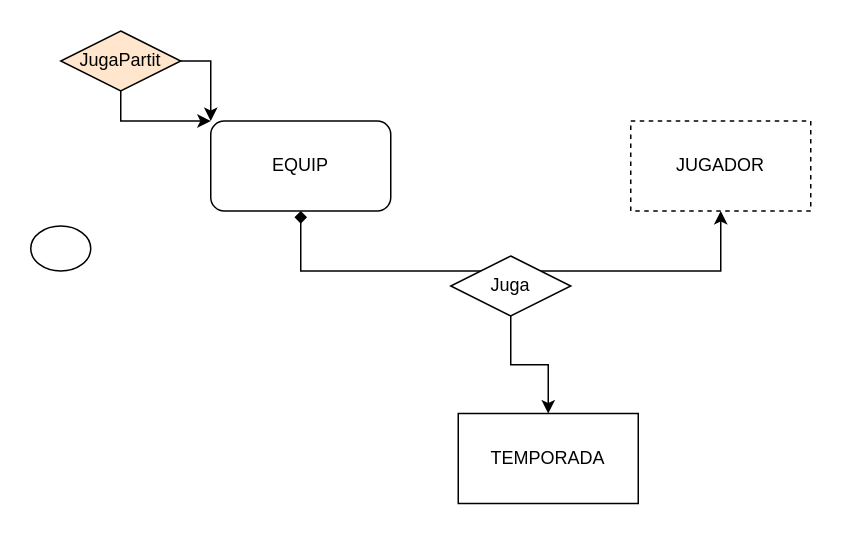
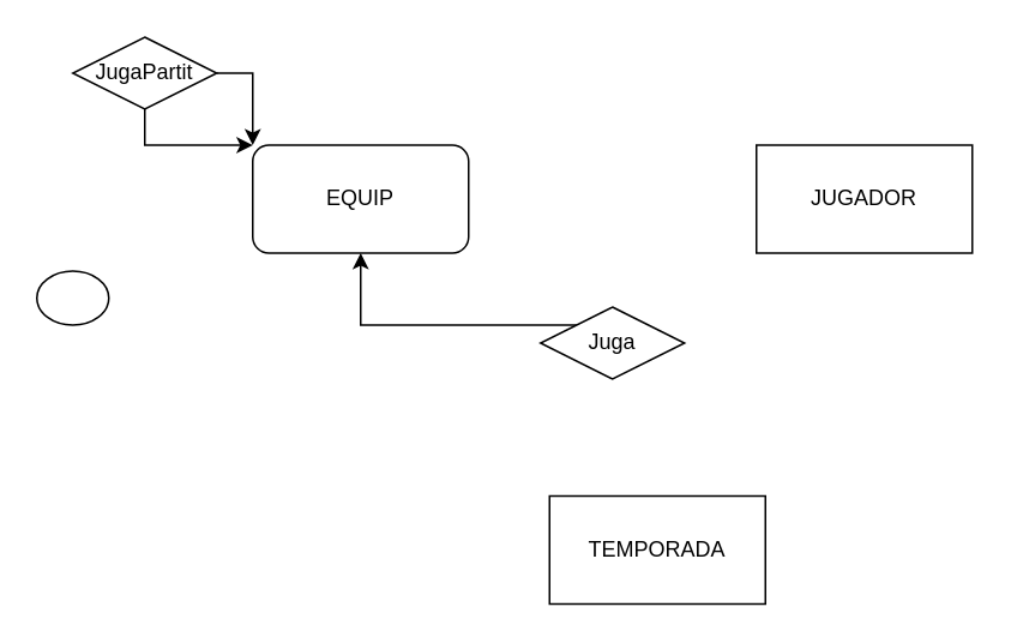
  <mxCell id="0" />
  <mxCell id="1" parent="0" />
  <mxCell id="2" value="EQUIP" style="whiteSpace=wrap;html=1;rounded=1;" vertex="1" parent="1"><mxGeometry x="140" y="80" width="120" height="60" as="geometry" /></mxCell>
- <mxCell id="3" value="JUGADOR" style="rounded=0;whiteSpace=wrap;html=1;dashed=1;" vertex="1" parent="1"><mxGeometry x="420" y="80" width="120" height="60" as="geometry" /></mxCell>
+ <mxCell id="3" value="JUGADOR" style="rounded=0;whiteSpace=wrap;html=1;" vertex="1" parent="1"><mxGeometry x="420" y="80" width="120" height="60" as="geometry" /></mxCell>
  <mxCell id="4" value="TEMPORADA" style="rounded=0;whiteSpace=wrap;html=1;" vertex="1" parent="1"><mxGeometry x="305" y="275" width="120" height="60" as="geometry" /></mxCell>
- <mxCell id="5" style="edgeStyle=orthogonalEdgeStyle;rounded=0;orthogonalLoop=1;jettySize=auto;html=1;exitX=1;exitY=0;exitDx=0;exitDy=0;entryX=0.5;entryY=1;entryDx=0;entryDy=0;" edge="1" parent="1" source="8" target="3"><mxGeometry relative="1" as="geometry" /></mxCell>
- <mxCell id="6" style="edgeStyle=orthogonalEdgeStyle;rounded=0;orthogonalLoop=1;jettySize=auto;html=1;exitX=0;exitY=0;exitDx=0;exitDy=0;entryX=0.5;entryY=1;entryDx=0;entryDy=0;endArrow=diamond;" edge="1" parent="1" source="8" target="2"><mxGeometry relative="1" as="geometry" /></mxCell>
- <mxCell id="7" style="edgeStyle=orthogonalEdgeStyle;rounded=0;orthogonalLoop=1;jettySize=auto;html=1;exitX=0.5;exitY=1;exitDx=0;exitDy=0;" edge="1" parent="1" source="8" target="4"><mxGeometry relative="1" as="geometry" /></mxCell>
+ <mxCell id="6" style="edgeStyle=orthogonalEdgeStyle;rounded=0;orthogonalLoop=1;jettySize=auto;html=1;exitX=0;exitY=0;exitDx=0;exitDy=0;entryX=0.5;entryY=1;entryDx=0;entryDy=0;" edge="1" parent="1" source="8" target="2"><mxGeometry relative="1" as="geometry" /></mxCell>
  <mxCell id="8" value="Juga" style="rhombus;whiteSpace=wrap;html=1;" vertex="1" parent="1"><mxGeometry x="300" y="170" width="80" height="40" as="geometry" /></mxCell>
  <mxCell id="9" style="edgeStyle=orthogonalEdgeStyle;rounded=0;orthogonalLoop=1;jettySize=auto;html=1;exitX=0.5;exitY=1;exitDx=0;exitDy=0;entryX=0;entryY=0;entryDx=0;entryDy=0;" edge="1" parent="1" source="11" target="2"><mxGeometry relative="1" as="geometry"><mxPoint x="130" y="90" as="targetPoint" /></mxGeometry></mxCell>
  <mxCell id="10" style="edgeStyle=orthogonalEdgeStyle;rounded=0;orthogonalLoop=1;jettySize=auto;html=1;exitX=1;exitY=0.5;exitDx=0;exitDy=0;entryX=0;entryY=0;entryDx=0;entryDy=0;" edge="1" parent="1" source="11" target="2"><mxGeometry relative="1" as="geometry" /></mxCell>
- <mxCell id="11" value="JugaPartit" style="rhombus;whiteSpace=wrap;html=1;fillColor=#ffe6cc;" vertex="1" parent="1"><mxGeometry x="40" y="20" width="80" height="40" as="geometry" /></mxCell>
+ <mxCell id="11" value="JugaPartit" style="rhombus;whiteSpace=wrap;html=1;" vertex="1" parent="1"><mxGeometry x="40" y="20" width="80" height="40" as="geometry" /></mxCell>
  <mxCell id="12" value="" style="ellipse;whiteSpace=wrap;html=1;" vertex="1" parent="1"><mxGeometry x="20" y="150" width="40" height="30" as="geometry" /></mxCell>
